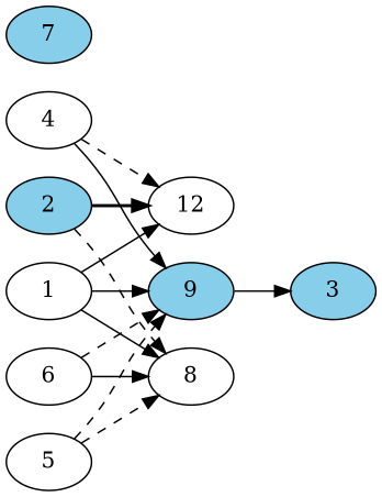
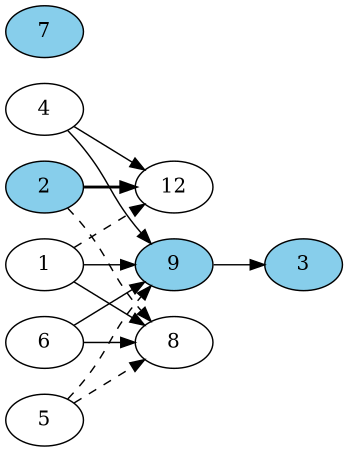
  digraph {
    rankdir=LR
    node [alpha=0.17 fillcolor=white style=filled]
    edge [style=solid]
    1 [alpha=0.07 expect_size=11133952]
    8 [expect_size=41883648]
    9 [alpha=0.05 expect_size=50660352 fillcolor=skyblue]
    n4 [alpha=0.03 expect_size=44758016 label=12]
    3 [alpha=0.05 expect_size=40742912 fillcolor=skyblue]
    2 [alpha=0.19 expect_size=21089280 fillcolor=skyblue]
    4 [alpha=0.02 expect_size=40867840]
    5 [alpha=0.00 expect_size=39574528]
    6 [expect_size=43443200]
    7 [alpha=0.02 expect_size=27278336 fillcolor=skyblue]
    1 -> 8
    1 -> 9
-   1 -> n4
+   1 -> n4 [style=dashed]
    9 -> 3
    2 -> 8 [style=dashed]
    2 -> n4 [style=bold]
    4 -> 9
-   4 -> n4 [style=dashed]
+   4 -> n4
    5 -> 8 [style=dashed]
    5 -> 9 [style=dashed]
    6 -> 8
-   6 -> 9 [style=dashed]
+   6 -> 9
  }
